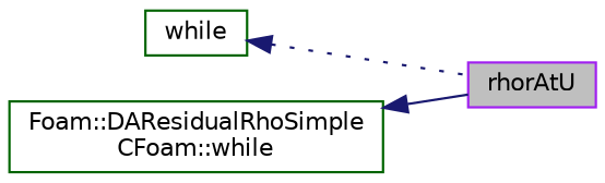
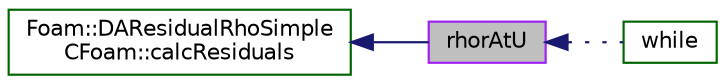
  digraph {
    rankdir=LR
    node [color=darkgreen fontname=Helvetica fontsize=10 shape=record]
    edge [color=midnightblue dir=back fontname=Helvetica fontsize=10 labelfontname=Helvetica labelfontsize=10]
    n1 [color=purple fillcolor=grey75 fontcolor=black height=0.2 label=rhorAtU style=filled width=0.4]
    n2 [height=0.2 label=while width=0.4]
-   n3 [height=0.2 label="Foam::DAResidualRhoSimple\lCFoam::while" width=0.4]
-   n2 -> n1 [style=dotted]
+   n3 [height=0.2 label="Foam::DAResidualRhoSimple\lCFoam::calcResiduals" width=0.4]
+   n1 -> n2 [style=dotted]
    n3 -> n1 [style=solid]
  }
